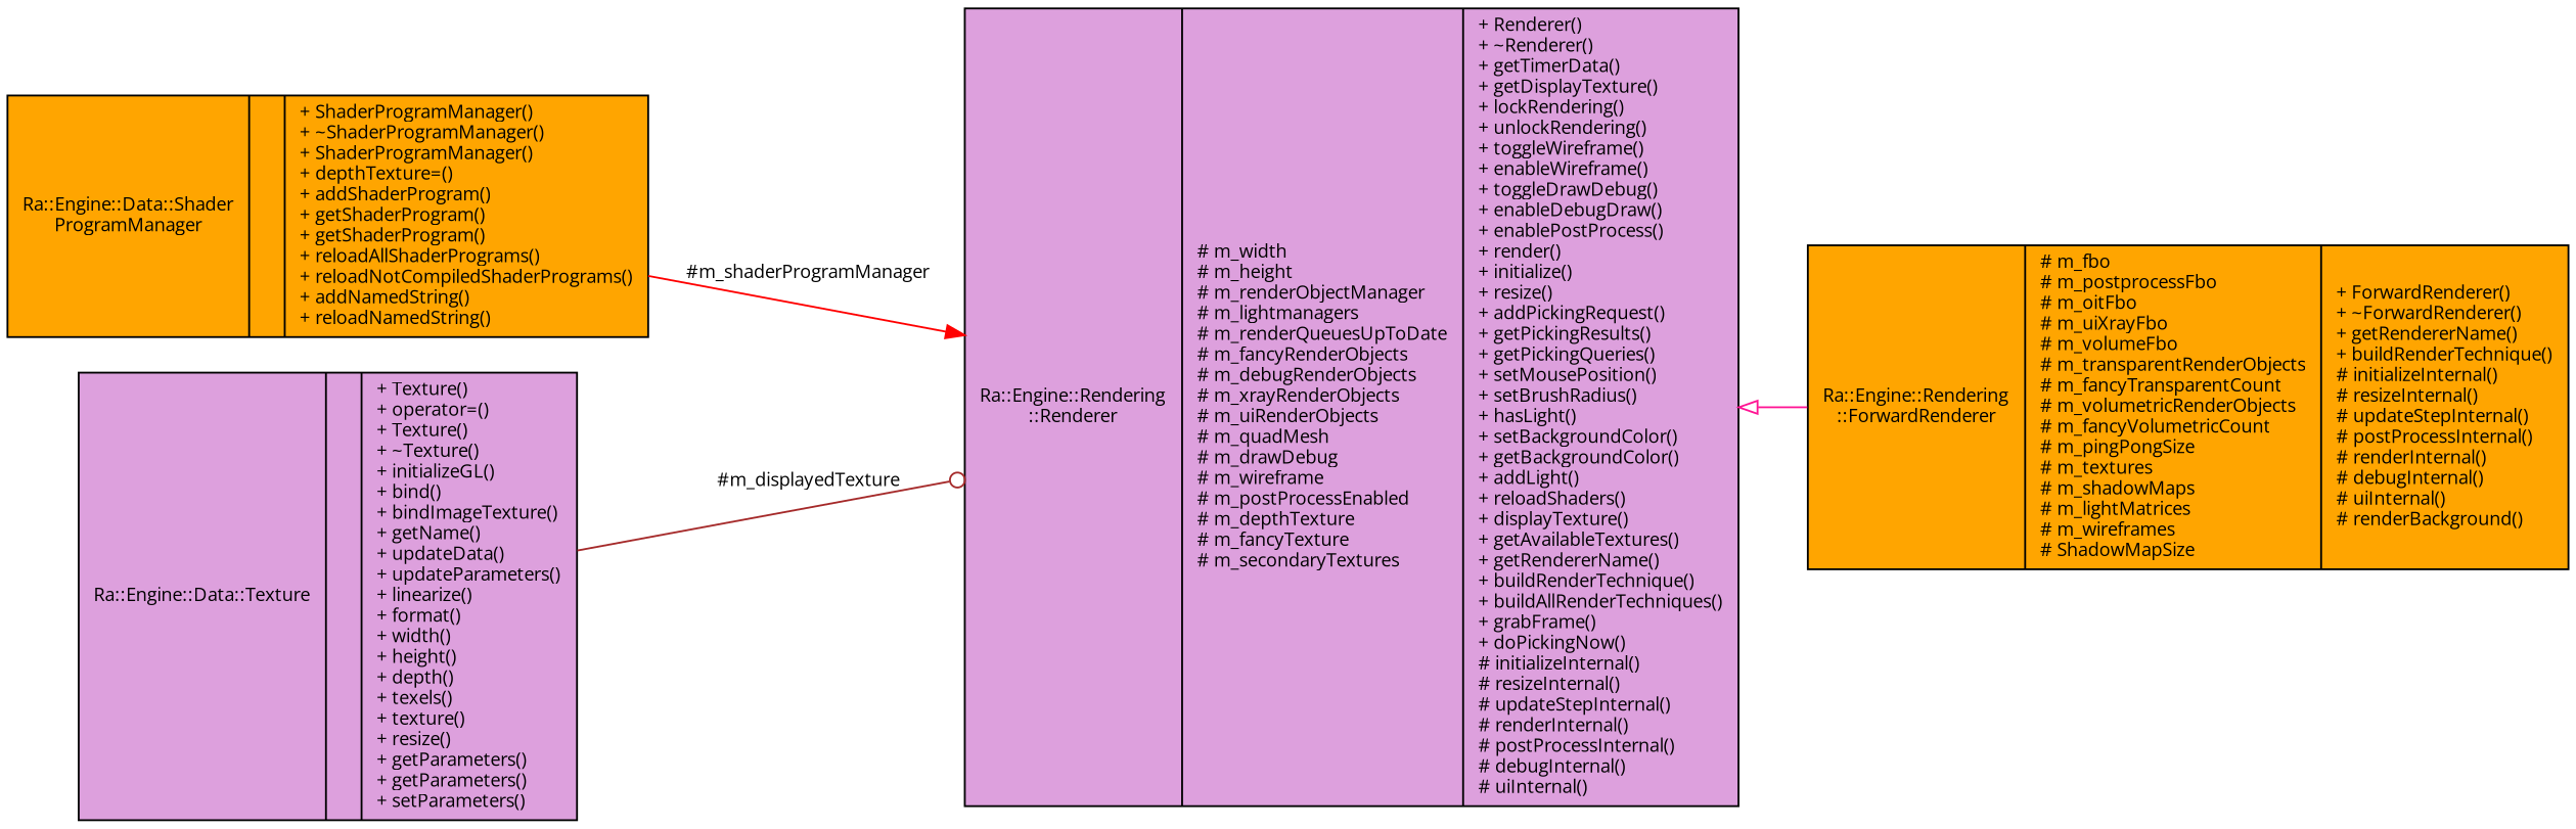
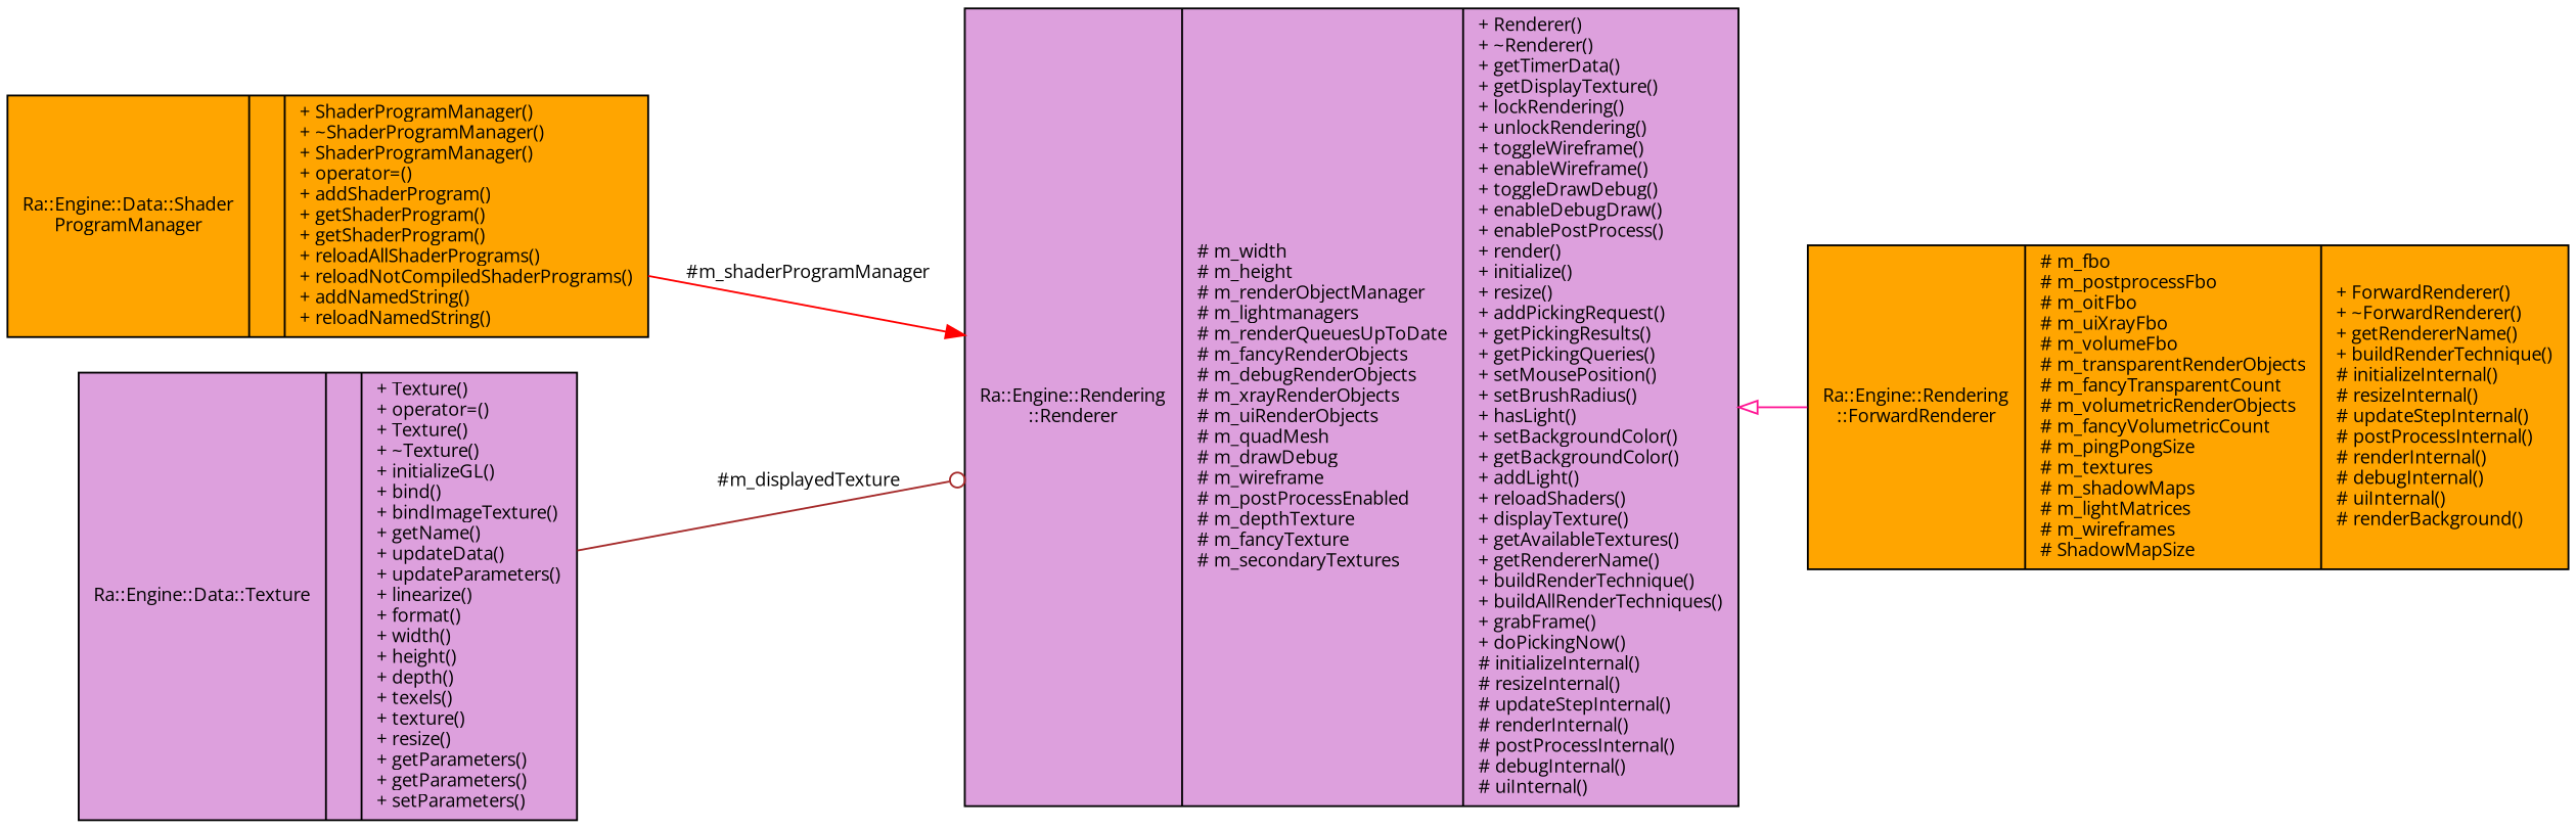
  digraph {
    rankdir=LR
    fontname="Open Sans"
    node [color=black fillcolor=orange fontname="Open Sans" fontsize=10 shape=record style=filled]
    edge [fontname="Open Sans" fontsize=10 labelfontname=Helvetica labelfontsize=10 style=solid]
    n1 [fontcolor=black height=0.2 label="{Ra::Engine::Rendering\l::ForwardRenderer\n|# m_fbo\l# m_postprocessFbo\l# m_oitFbo\l# m_uiXrayFbo\l# m_volumeFbo\l# m_transparentRenderObjects\l# m_fancyTransparentCount\l# m_volumetricRenderObjects\l# m_fancyVolumetricCount\l# m_pingPongSize\l# m_textures\l# m_shadowMaps\l# m_lightMatrices\l# m_wireframes\l# ShadowMapSize\l|+ ForwardRenderer()\l+ ~ForwardRenderer()\l+ getRendererName()\l+ buildRenderTechnique()\l# initializeInternal()\l# resizeInternal()\l# updateStepInternal()\l# postProcessInternal()\l# renderInternal()\l# debugInternal()\l# uiInternal()\l# renderBackground()\l}" width=0.4]
    n2 [fillcolor=plum height=0.2 label="{Ra::Engine::Rendering\l::Renderer\n|# m_width\l# m_height\l# m_renderObjectManager\l# m_lightmanagers\l# m_renderQueuesUpToDate\l# m_fancyRenderObjects\l# m_debugRenderObjects\l# m_xrayRenderObjects\l# m_uiRenderObjects\l# m_quadMesh\l# m_drawDebug\l# m_wireframe\l# m_postProcessEnabled\l# m_depthTexture\l# m_fancyTexture\l# m_secondaryTextures\l|+ Renderer()\l+ ~Renderer()\l+ getTimerData()\l+ getDisplayTexture()\l+ lockRendering()\l+ unlockRendering()\l+ toggleWireframe()\l+ enableWireframe()\l+ toggleDrawDebug()\l+ enableDebugDraw()\l+ enablePostProcess()\l+ render()\l+ initialize()\l+ resize()\l+ addPickingRequest()\l+ getPickingResults()\l+ getPickingQueries()\l+ setMousePosition()\l+ setBrushRadius()\l+ hasLight()\l+ setBackgroundColor()\l+ getBackgroundColor()\l+ addLight()\l+ reloadShaders()\l+ displayTexture()\l+ getAvailableTextures()\l+ getRendererName()\l+ buildRenderTechnique()\l+ buildAllRenderTechniques()\l+ grabFrame()\l+ doPickingNow()\l# initializeInternal()\l# resizeInternal()\l# updateStepInternal()\l# renderInternal()\l# postProcessInternal()\l# debugInternal()\l# uiInternal()\l}" width=0.4]
-   n3 [height=0.2 label="{Ra::Engine::Data::Shader\lProgramManager\n||+ ShaderProgramManager()\l+ ~ShaderProgramManager()\l+ ShaderProgramManager()\l+ depthTexture=()\l+ addShaderProgram()\l+ getShaderProgram()\l+ getShaderProgram()\l+ reloadAllShaderPrograms()\l+ reloadNotCompiledShaderPrograms()\l+ addNamedString()\l+ reloadNamedString()\l}" width=0.4]
+   n3 [height=0.2 label="{Ra::Engine::Data::Shader\lProgramManager\n||+ ShaderProgramManager()\l+ ~ShaderProgramManager()\l+ ShaderProgramManager()\l+ operator=()\l+ addShaderProgram()\l+ getShaderProgram()\l+ getShaderProgram()\l+ reloadAllShaderPrograms()\l+ reloadNotCompiledShaderPrograms()\l+ addNamedString()\l+ reloadNamedString()\l}" width=0.4]
    n4 [fillcolor=plum height=0.2 label="{Ra::Engine::Data::Texture\n||+ Texture()\l+ operator=()\l+ Texture()\l+ ~Texture()\l+ initializeGL()\l+ bind()\l+ bindImageTexture()\l+ getName()\l+ updateData()\l+ updateParameters()\l+ linearize()\l+ format()\l+ width()\l+ height()\l+ depth()\l+ texels()\l+ texture()\l+ resize()\l+ getParameters()\l+ getParameters()\l+ setParameters()\l}" width=0.4]
    n2 -> n1 [arrowtail=onormal color=deeppink dir=back]
    n3 -> n2 [arrowhead=normal color=red label=" #m_shaderProgramManager"]
    n4 -> n2 [arrowhead=odot color=brown label=" #m_displayedTexture"]
  }
